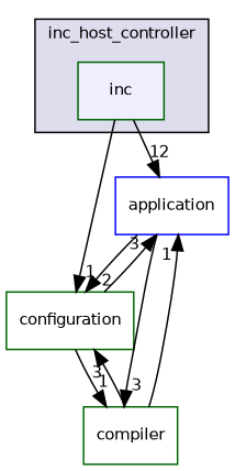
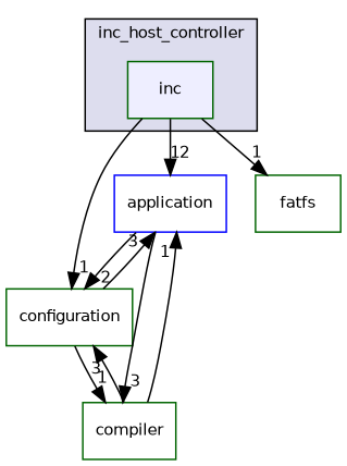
  digraph {
    compound=true
    node [color=darkgreen fillcolor=white fontname=Helvetica fontsize=10 shape=box style=filled]
    edge [headlabel=1 labeldistance=1.5 labelfontname=Helvetica labelfontsize=10]
    n1 [fillcolor="#eeeeff" label=inc pencolor=black]
    n2 [color=blue label=application]
    n3 [label=configuration]
+   n4 [label=fatfs]
    n5 [label=compiler]
    subgraph cluster_1 {
      bgcolor="#ddddee"
      fontname=Helvetica
      fontsize=10
      label=inc_host_controller
      pencolor=black
      n1
    }
    n1 -> n2 [headlabel=12]
    n1 -> n3
+   n1 -> n4
    n2 -> n3 [headlabel=2]
    n2 -> n5 [headlabel=3]
    n3 -> n2 [headlabel=3]
    n3 -> n5
    n5 -> n2
    n5 -> n3 [headlabel=3]
  }
